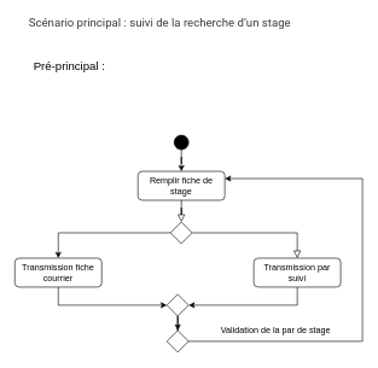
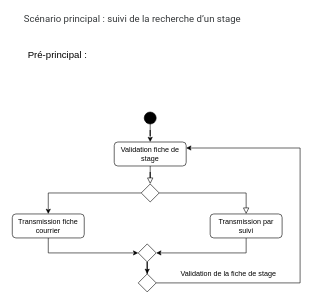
  <mxCell id="0" />
  <mxCell id="1" parent="0" />
  <mxCell id="2" value="" style="rounded=0;html=1;jettySize=auto;orthogonalLoop=1;fontSize=11;endArrow=block;endFill=0;endSize=8;strokeWidth=1;shadow=0;labelBackgroundColor=none;edgeStyle=orthogonalEdgeStyle;" parent="1" source="3" target="6" edge="1"><mxGeometry relative="1" as="geometry" /></mxCell>
- <mxCell id="3" value="Remplir fiche de stage" style="rounded=1;whiteSpace=wrap;html=1;fontSize=12;glass=0;strokeWidth=1;shadow=0;" parent="1" vertex="1"><mxGeometry x="190" y="236" width="120" height="40" as="geometry" /></mxCell>
+ <mxCell id="3" value="Validation fiche de stage" style="rounded=1;whiteSpace=wrap;html=1;fontSize=12;glass=0;strokeWidth=1;shadow=0;" parent="1" vertex="1"><mxGeometry x="190" y="236" width="120" height="40" as="geometry" /></mxCell>
  <mxCell id="4" value="" style="edgeStyle=orthogonalEdgeStyle;rounded=0;html=1;jettySize=auto;orthogonalLoop=1;fontSize=11;endArrow=block;endFill=0;endSize=8;strokeWidth=1;shadow=0;labelBackgroundColor=none;" parent="1" source="6" target="8" edge="1"><mxGeometry y="10" relative="1" as="geometry"><mxPoint as="offset" /></mxGeometry></mxCell>
  <mxCell id="5" value="" style="edgeStyle=orthogonalEdgeStyle;rounded=0;orthogonalLoop=1;jettySize=auto;html=1;entryX=0.5;entryY=0;entryDx=0;entryDy=0;" edge="1" parent="1" source="6" target="12"><mxGeometry relative="1" as="geometry"><mxPoint x="120" y="346" as="targetPoint" /><Array as="points"><mxPoint x="80" y="321" /></Array></mxGeometry></mxCell>
  <mxCell id="6" value="" style="rhombus;whiteSpace=wrap;html=1;shadow=0;fontFamily=Helvetica;fontSize=12;align=center;strokeWidth=1;spacing=6;spacingTop=-4;" parent="1" vertex="1"><mxGeometry x="235" y="306" width="30" height="30" as="geometry" /></mxCell>
  <mxCell id="7" style="edgeStyle=orthogonalEdgeStyle;rounded=0;orthogonalLoop=1;jettySize=auto;html=1;exitX=0.5;exitY=1;exitDx=0;exitDy=0;entryX=1;entryY=0.5;entryDx=0;entryDy=0;" edge="1" parent="1" source="8" target="14"><mxGeometry relative="1" as="geometry" /></mxCell>
  <mxCell id="8" value="Transmission par suivi" style="rounded=1;whiteSpace=wrap;html=1;fontSize=12;glass=0;strokeWidth=1;shadow=0;" parent="1" vertex="1"><mxGeometry x="350" y="356" width="120" height="40" as="geometry" /></mxCell>
  <mxCell id="9" value="" style="edgeStyle=orthogonalEdgeStyle;rounded=0;orthogonalLoop=1;jettySize=auto;html=1;" edge="1" parent="1" source="10" target="3"><mxGeometry relative="1" as="geometry" /></mxCell>
  <mxCell id="10" value="" style="ellipse;whiteSpace=wrap;html=1;rounded=1;shadow=0;strokeWidth=1;glass=0;fillColor=#000000;" vertex="1" parent="1"><mxGeometry x="240" y="186" width="20" height="20" as="geometry" /></mxCell>
  <mxCell id="11" style="edgeStyle=orthogonalEdgeStyle;rounded=0;orthogonalLoop=1;jettySize=auto;html=1;exitX=0.5;exitY=1;exitDx=0;exitDy=0;entryX=0;entryY=0.5;entryDx=0;entryDy=0;" edge="1" parent="1" source="12" target="14"><mxGeometry relative="1" as="geometry" /></mxCell>
  <mxCell id="12" value="Transmission fiche courrier" style="rounded=1;whiteSpace=wrap;html=1;fontSize=12;glass=0;strokeWidth=1;shadow=0;" vertex="1" parent="1"><mxGeometry x="20" y="356" width="120" height="40" as="geometry" /></mxCell>
  <mxCell id="13" value="" style="edgeStyle=orthogonalEdgeStyle;rounded=0;orthogonalLoop=1;jettySize=auto;html=1;" edge="1" parent="1" source="14" target="16"><mxGeometry relative="1" as="geometry" /></mxCell>
  <mxCell id="14" value="" style="rhombus;whiteSpace=wrap;html=1;shadow=0;fontFamily=Helvetica;fontSize=12;align=center;strokeWidth=1;spacing=6;spacingTop=-4;" vertex="1" parent="1"><mxGeometry x="230" y="406" width="30" height="30" as="geometry" /></mxCell>
  <mxCell id="15" style="edgeStyle=orthogonalEdgeStyle;rounded=0;orthogonalLoop=1;jettySize=auto;html=1;exitX=1;exitY=0.5;exitDx=0;exitDy=0;entryX=1;entryY=0.25;entryDx=0;entryDy=0;" edge="1" parent="1" source="16" target="3"><mxGeometry relative="1" as="geometry"><mxPoint x="520" y="266" as="targetPoint" /><Array as="points"><mxPoint x="500" y="471" /><mxPoint x="500" y="246" /></Array></mxGeometry></mxCell>
  <mxCell id="16" value="" style="rhombus;whiteSpace=wrap;html=1;shadow=0;fontFamily=Helvetica;fontSize=12;align=center;strokeWidth=1;spacing=6;spacingTop=-4;" vertex="1" parent="1"><mxGeometry x="230" y="456" width="30" height="30" as="geometry" /></mxCell>
- <mxCell id="17" value="&lt;div&gt;Validation de la par de stage &lt;br&gt;&lt;/div&gt;" style="text;html=1;align=center;verticalAlign=middle;resizable=0;points=[];autosize=1;strokeColor=none;fillColor=none;" vertex="1" parent="1"><mxGeometry x="295" y="446" width="170" height="20" as="geometry" /></mxCell>
+ <mxCell id="17" value="&lt;div&gt;Validation de la fiche de stage &lt;br&gt;&lt;/div&gt;" style="text;html=1;align=center;verticalAlign=middle;resizable=0;points=[];autosize=1;strokeColor=none;fillColor=none;" vertex="1" parent="1"><mxGeometry x="295" y="446" width="170" height="20" as="geometry" /></mxCell>
  <mxCell id="18" value="&lt;font style=&quot;font-size: 18px&quot;&gt;&lt;span style=&quot;font-size: 12pt ; font-family: &amp;#34;roboto&amp;#34; , sans-serif ; color: rgb(55 , 58 , 60) ; background-color: transparent ; font-weight: 400 ; font-style: normal ; font-variant: normal ; text-decoration: none ; vertical-align: baseline&quot; id=&quot;docs-internal-guid-2315f3f0-7fff-ca5e-1ef0-04142d9a7859&quot;&gt;Scénario principal : suivi de la recherche d’un stage&lt;/span&gt;&lt;/font&gt;" style="text;html=1;align=center;verticalAlign=middle;resizable=0;points=[];autosize=1;strokeColor=none;fillColor=none;" vertex="1" parent="1"><mxGeometry y="20" width="380" height="20" as="geometry" x="30" /></mxCell>
  <mxCell id="19" value="&lt;font size=&quot;3&quot;&gt;Pré-principal : &lt;br&gt;&lt;/font&gt;" style="text;html=1;align=center;verticalAlign=middle;resizable=0;points=[];autosize=1;strokeColor=none;fillColor=none;" vertex="1" parent="1"><mxGeometry y="80" width="130" height="20" as="geometry" x="30" /></mxCell>
